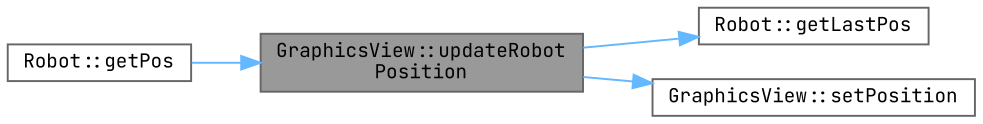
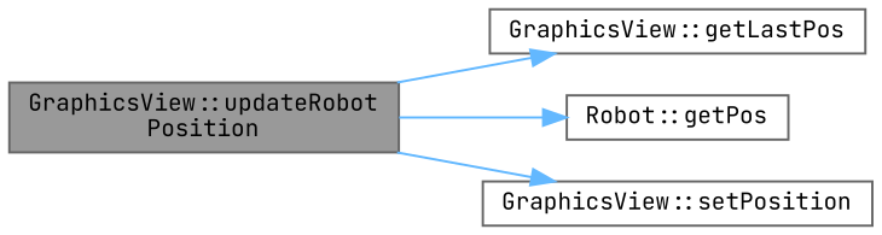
  digraph {
    fontname="JetBrains Mono"
    rankdir=LR
    node [color=grey40 fillcolor=white fontname="JetBrains Mono" fontsize=10 shape=box style=filled]
    edge [color=steelblue1 fontname="JetBrains Mono" fontsize=10 labelfontname=Helvetica labelfontsize=10 style=solid]
    n1 [color=gray40 fillcolor=grey60 fontcolor=black height=0.2 label="GraphicsView::updateRobot\lPosition" width=0.4]
-   n2 [height=0.2 label="Robot::getLastPos" width=0.4]
+   n2 [height=0.2 label="GraphicsView::getLastPos" width=0.4]
    n3 [height=0.2 label="Robot::getPos" width=0.4]
    n4 [height=0.2 label="GraphicsView::setPosition" width=0.4]
    n1 -> n2
-   n3 -> n1
+   n1 -> n3
    n1 -> n4
  }
